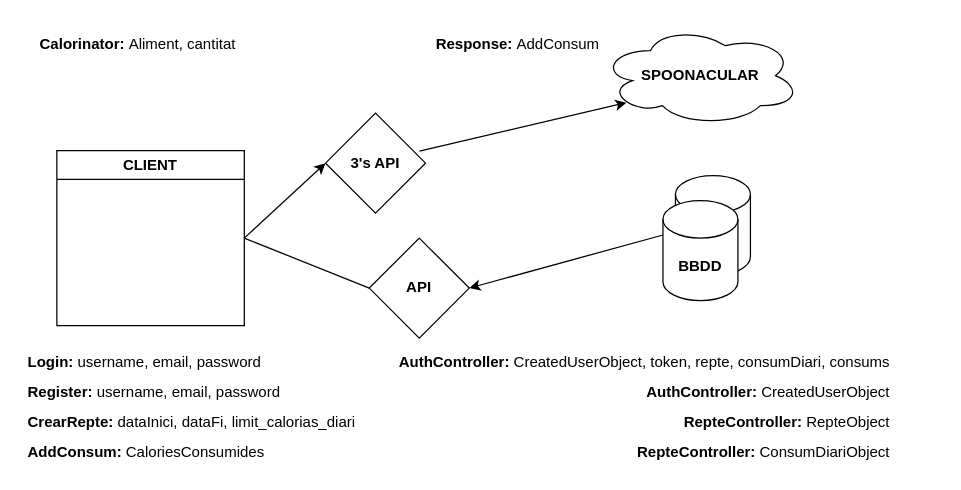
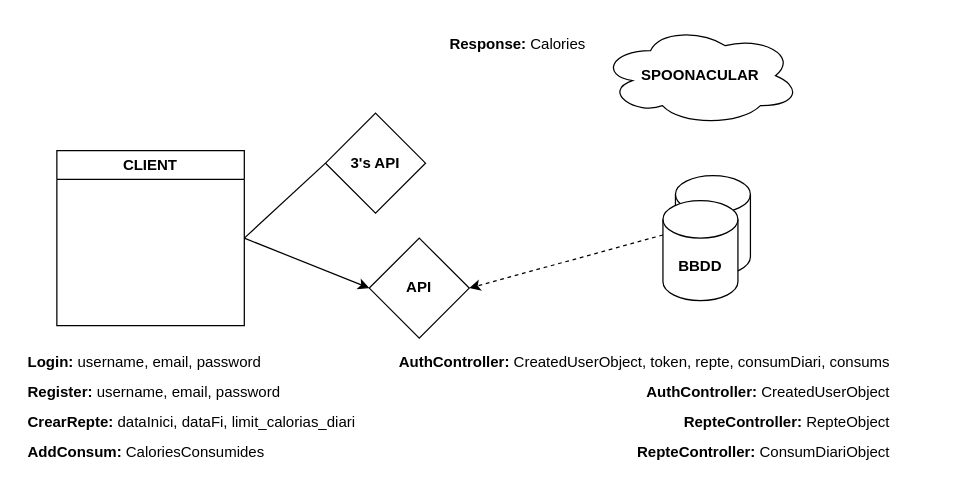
  <mxCell id="0" />
  <mxCell id="1" parent="0" />
  <mxCell id="2" value="" style="group" vertex="1" connectable="0" parent="1"><mxGeometry x="530" y="140" width="70" height="100" as="geometry" /></mxCell>
  <mxCell id="3" value="" style="shape=cylinder3;whiteSpace=wrap;html=1;boundedLbl=1;backgroundOutline=1;size=15;" vertex="1" parent="2"><mxGeometry x="10" width="60" height="80" as="geometry" /></mxCell>
  <mxCell id="4" value="&lt;b&gt;BBDD&lt;/b&gt;" style="shape=cylinder3;whiteSpace=wrap;html=1;boundedLbl=1;backgroundOutline=1;size=15;" vertex="1" parent="2"><mxGeometry y="20" width="60" height="80" as="geometry" /></mxCell>
  <mxCell id="5" value="&lt;b&gt;API&lt;/b&gt;" style="rhombus;whiteSpace=wrap;html=1;" vertex="1" parent="1"><mxGeometry x="295" y="190" width="80" height="80" as="geometry" /></mxCell>
  <mxCell id="6" value="CLIENT" style="swimlane;whiteSpace=wrap;html=1;" vertex="1" parent="1"><mxGeometry x="45" y="120" width="150" height="140" as="geometry" /></mxCell>
- <mxCell id="7" value="" style="endArrow=classic;html=1;rounded=0;entryX=1;entryY=0.5;entryDx=0;entryDy=0;exitX=0;exitY=0;exitDx=0;exitDy=27.5;exitPerimeter=0;" edge="1" parent="1" source="4" target="5"><mxGeometry width="50" height="50" relative="1" as="geometry"><mxPoint x="520" y="200.5" as="sourcePoint" /><mxPoint x="390" y="200" as="targetPoint" /></mxGeometry></mxCell>
+ <mxCell id="7" value="" style="endArrow=classic;html=1;rounded=0;entryX=1;entryY=0.5;entryDx=0;entryDy=0;exitX=0;exitY=0;exitDx=0;exitDy=27.5;exitPerimeter=0;dashed=1;" edge="1" parent="1" source="4" target="5"><mxGeometry width="50" height="50" relative="1" as="geometry"><mxPoint x="520" y="200.5" as="sourcePoint" /><mxPoint x="390" y="200" as="targetPoint" /></mxGeometry></mxCell>
  <mxCell id="8" value="&lt;b style=&quot;line-height: 200%;&quot;&gt;Login: &lt;/b&gt;username, email, password&lt;div style=&quot;line-height: 200%;&quot;&gt;&lt;b&gt;Register:&amp;nbsp;&lt;/b&gt;username, email, password&lt;br&gt;&lt;b&gt;CrearRepte: &lt;/b&gt;dataInici, dataFi, limit_calorias_diari&lt;br&gt;&lt;b&gt;AddConsum: &lt;/b&gt;CaloriesConsumides&lt;br&gt;&lt;/div&gt;" style="text;html=1;align=left;verticalAlign=middle;whiteSpace=wrap;rounded=0;" vertex="1" parent="1"><mxGeometry x="20" y="280" width="330" height="90" as="geometry" /></mxCell>
  <mxCell id="9" value="&lt;div style=&quot;text-align: right;&quot;&gt;&lt;b style=&quot;background-color: initial; line-height: 200%;&quot;&gt;AuthController: &lt;/b&gt;&lt;span style=&quot;background-color: initial; line-height: 200%;&quot;&gt;Created&lt;/span&gt;&lt;span style=&quot;background-color: initial; line-height: 200%;&quot;&gt;UserObject, token, repte, consumDiari, consums&lt;/span&gt;&lt;/div&gt;&lt;div style=&quot;line-height: 200%;&quot;&gt;&lt;div style=&quot;text-align: right;&quot;&gt;&lt;b style=&quot;background-color: initial; line-height: 24px;&quot;&gt;AuthController&lt;/b&gt;&lt;b style=&quot;background-color: initial;&quot;&gt;:&amp;nbsp;&lt;/b&gt;&lt;span style=&quot;background-color: initial; line-height: 24px;&quot;&gt;Created&lt;/span&gt;&lt;span style=&quot;background-color: initial; line-height: 24px;&quot;&gt;UserObject&lt;/span&gt;&lt;/div&gt;&lt;div style=&quot;text-align: right;&quot;&gt;&lt;b style=&quot;font-weight: bold; background-color: initial;&quot;&gt;RepteController: &lt;/b&gt;&lt;span style=&quot;background-color: initial;&quot;&gt;RepteObject&lt;/span&gt;&lt;/div&gt;&lt;div style=&quot;text-align: right;&quot;&gt;&lt;b style=&quot;font-weight: bold; background-color: initial;&quot;&gt;RepteController: &lt;/b&gt;&lt;span style=&quot;background-color: initial;&quot;&gt;ConsumDiariObject&lt;/span&gt;&lt;/div&gt;&lt;/div&gt;" style="text;html=1;align=left;verticalAlign=middle;whiteSpace=wrap;rounded=0;" vertex="1" parent="1"><mxGeometry x="317" y="280" width="430" height="90" as="geometry" /></mxCell>
- <mxCell id="10" value="" style="endArrow=none;html=1;rounded=0;exitX=1;exitY=0.5;exitDx=0;exitDy=0;entryX=0;entryY=0.5;entryDx=0;entryDy=0;" edge="1" parent="1" source="6" target="5"><mxGeometry width="50" height="50" relative="1" as="geometry"><mxPoint x="320" y="189" as="sourcePoint" /><mxPoint x="220" y="140" as="targetPoint" /></mxGeometry></mxCell>
+ <mxCell id="10" value="" style="endArrow=classic;html=1;rounded=0;exitX=1;exitY=0.5;exitDx=0;exitDy=0;entryX=0;entryY=0.5;entryDx=0;entryDy=0;" edge="1" parent="1" source="6" target="5"><mxGeometry width="50" height="50" relative="1" as="geometry"><mxPoint x="320" y="189" as="sourcePoint" /><mxPoint x="220" y="140" as="targetPoint" /></mxGeometry></mxCell>
  <mxCell id="11" value="&lt;b&gt;3's API&lt;/b&gt;" style="rhombus;whiteSpace=wrap;html=1;" vertex="1" parent="1"><mxGeometry x="260" y="90" width="80" height="80" as="geometry" /></mxCell>
  <mxCell id="12" value="&lt;b&gt;SPOONACULAR&lt;/b&gt;" style="ellipse;shape=cloud;whiteSpace=wrap;html=1;" vertex="1" parent="1"><mxGeometry x="480" y="20" width="160" height="80" as="geometry" /></mxCell>
- <mxCell id="13" value="" style="endArrow=classic;html=1;rounded=0;exitX=1;exitY=0.5;exitDx=0;exitDy=0;entryX=0;entryY=0.5;entryDx=0;entryDy=0;" edge="1" parent="1" source="6" target="11"><mxGeometry width="50" height="50" relative="1" as="geometry"><mxPoint x="170" y="170" as="sourcePoint" /><mxPoint x="220" y="120" as="targetPoint" /></mxGeometry></mxCell>
- <mxCell id="14" value="" style="endArrow=classic;html=1;rounded=0;exitX=0.94;exitY=0.38;exitDx=0;exitDy=0;entryX=0.13;entryY=0.77;entryDx=0;entryDy=0;entryPerimeter=0;exitPerimeter=0;" edge="1" parent="1" source="11" target="12"><mxGeometry width="50" height="50" relative="1" as="geometry"><mxPoint x="160" y="200" as="sourcePoint" /><mxPoint x="358" y="18" as="targetPoint" /></mxGeometry></mxCell>
- <mxCell id="15" value="&lt;b&gt;Calorinator: &lt;/b&gt;Aliment, cantitat" style="text;html=1;align=center;verticalAlign=middle;whiteSpace=wrap;rounded=0;" vertex="1" parent="1"><mxGeometry x="30" y="20" width="160" height="30" as="geometry" /></mxCell>
- <mxCell id="16" value="&lt;b&gt;Response: &lt;/b&gt;AddConsum" style="text;html=1;align=center;verticalAlign=middle;whiteSpace=wrap;rounded=0;" vertex="1" parent="1"><mxGeometry x="334" y="20" width="160" height="30" as="geometry" /></mxCell>
+ <mxCell id="13" value="" style="endArrow=none;html=1;rounded=0;exitX=1;exitY=0.5;exitDx=0;exitDy=0;entryX=0;entryY=0.5;entryDx=0;entryDy=0;" edge="1" parent="1" source="6" target="11"><mxGeometry width="50" height="50" relative="1" as="geometry"><mxPoint x="170" y="170" as="sourcePoint" /><mxPoint x="220" y="120" as="targetPoint" /></mxGeometry></mxCell>
+ <mxCell id="16" value="&lt;b&gt;Response: &lt;/b&gt;Calories" style="text;html=1;align=center;verticalAlign=middle;whiteSpace=wrap;rounded=0;" vertex="1" parent="1"><mxGeometry x="334" y="20" width="160" height="30" as="geometry" /></mxCell>
